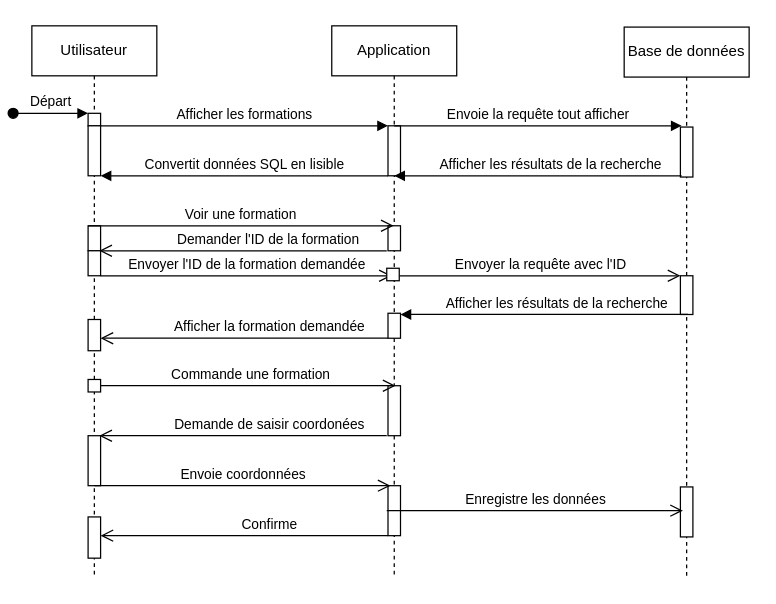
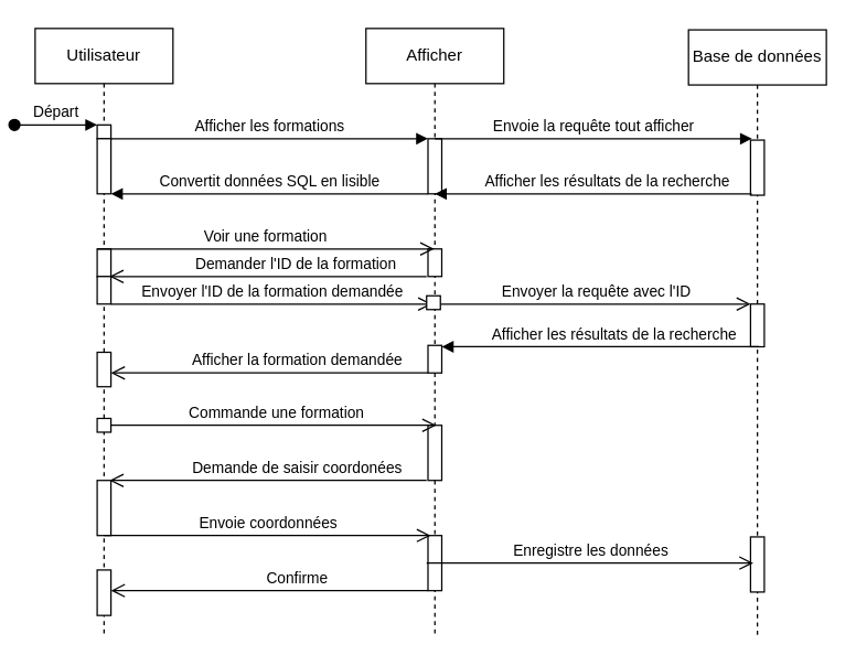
  <mxCell id="0" />
  <mxCell id="1" parent="0" />
  <mxCell id="2" value="Utilisateur" style="shape=umlLifeline;perimeter=lifelinePerimeter;whiteSpace=wrap;html=1;container=0;dropTarget=0;collapsible=0;recursiveResize=0;outlineConnect=0;portConstraint=eastwest;newEdgeStyle={&quot;edgeStyle&quot;:&quot;elbowEdgeStyle&quot;,&quot;elbow&quot;:&quot;vertical&quot;,&quot;curved&quot;:0,&quot;rounded&quot;:0};" parent="1" vertex="1"><mxGeometry x="20" y="20" width="100" height="440" as="geometry" /></mxCell>
  <mxCell id="3" value="" style="html=1;points=[];perimeter=orthogonalPerimeter;outlineConnect=0;targetShapes=umlLifeline;portConstraint=eastwest;newEdgeStyle={&quot;edgeStyle&quot;:&quot;elbowEdgeStyle&quot;,&quot;elbow&quot;:&quot;vertical&quot;,&quot;curved&quot;:0,&quot;rounded&quot;:0};" parent="2" vertex="1"><mxGeometry x="45" y="70" width="10" height="10" as="geometry" /></mxCell>
  <mxCell id="4" value="Départ" style="html=1;verticalAlign=bottom;startArrow=oval;endArrow=block;startSize=8;edgeStyle=elbowEdgeStyle;elbow=vertical;curved=0;rounded=0;" parent="2" target="3" edge="1"><mxGeometry relative="1" as="geometry"><mxPoint x="-15" y="70" as="sourcePoint" /></mxGeometry></mxCell>
  <mxCell id="5" value="" style="html=1;points=[];perimeter=orthogonalPerimeter;outlineConnect=0;targetShapes=umlLifeline;portConstraint=eastwest;newEdgeStyle={&quot;edgeStyle&quot;:&quot;elbowEdgeStyle&quot;,&quot;elbow&quot;:&quot;vertical&quot;,&quot;curved&quot;:0,&quot;rounded&quot;:0};" parent="2" vertex="1"><mxGeometry x="45" y="235" width="10" height="25" as="geometry" /></mxCell>
  <mxCell id="6" value="" style="html=1;points=[];perimeter=orthogonalPerimeter;outlineConnect=0;targetShapes=umlLifeline;portConstraint=eastwest;newEdgeStyle={&quot;edgeStyle&quot;:&quot;elbowEdgeStyle&quot;,&quot;elbow&quot;:&quot;vertical&quot;,&quot;curved&quot;:0,&quot;rounded&quot;:0};" parent="2" vertex="1"><mxGeometry x="45" y="328" width="10" height="40" as="geometry" /></mxCell>
  <mxCell id="7" value="" style="html=1;points=[];perimeter=orthogonalPerimeter;outlineConnect=0;targetShapes=umlLifeline;portConstraint=eastwest;newEdgeStyle={&quot;edgeStyle&quot;:&quot;elbowEdgeStyle&quot;,&quot;elbow&quot;:&quot;vertical&quot;,&quot;curved&quot;:0,&quot;rounded&quot;:0};" parent="2" vertex="1"><mxGeometry x="45" y="393" width="10" height="33" as="geometry" /></mxCell>
  <mxCell id="8" value="" style="html=1;points=[];perimeter=orthogonalPerimeter;outlineConnect=0;targetShapes=umlLifeline;portConstraint=eastwest;newEdgeStyle={&quot;edgeStyle&quot;:&quot;elbowEdgeStyle&quot;,&quot;elbow&quot;:&quot;vertical&quot;,&quot;curved&quot;:0,&quot;rounded&quot;:0};" parent="2" vertex="1"><mxGeometry x="45" y="80" width="10" height="40" as="geometry" /></mxCell>
  <mxCell id="9" value="" style="html=1;points=[];perimeter=orthogonalPerimeter;outlineConnect=0;targetShapes=umlLifeline;portConstraint=eastwest;newEdgeStyle={&quot;edgeStyle&quot;:&quot;elbowEdgeStyle&quot;,&quot;elbow&quot;:&quot;vertical&quot;,&quot;curved&quot;:0,&quot;rounded&quot;:0};" parent="2" vertex="1"><mxGeometry x="45" y="160" width="10" height="20" as="geometry" /></mxCell>
- <mxCell id="10" value="Application" style="shape=umlLifeline;perimeter=lifelinePerimeter;whiteSpace=wrap;html=1;container=0;dropTarget=0;collapsible=0;recursiveResize=0;outlineConnect=0;portConstraint=eastwest;newEdgeStyle={&quot;edgeStyle&quot;:&quot;elbowEdgeStyle&quot;,&quot;elbow&quot;:&quot;vertical&quot;,&quot;curved&quot;:0,&quot;rounded&quot;:0};" parent="1" vertex="1"><mxGeometry x="260" y="20" width="100" height="440" as="geometry" /></mxCell>
+ <mxCell id="10" value="Afficher" style="shape=umlLifeline;perimeter=lifelinePerimeter;whiteSpace=wrap;html=1;container=0;dropTarget=0;collapsible=0;recursiveResize=0;outlineConnect=0;portConstraint=eastwest;newEdgeStyle={&quot;edgeStyle&quot;:&quot;elbowEdgeStyle&quot;,&quot;elbow&quot;:&quot;vertical&quot;,&quot;curved&quot;:0,&quot;rounded&quot;:0};" parent="1" vertex="1"><mxGeometry x="260" y="20" width="100" height="440" as="geometry" /></mxCell>
  <mxCell id="11" value="" style="html=1;points=[];perimeter=orthogonalPerimeter;outlineConnect=0;targetShapes=umlLifeline;portConstraint=eastwest;newEdgeStyle={&quot;edgeStyle&quot;:&quot;elbowEdgeStyle&quot;,&quot;elbow&quot;:&quot;vertical&quot;,&quot;curved&quot;:0,&quot;rounded&quot;:0};" parent="10" vertex="1"><mxGeometry x="45" y="80" width="10" height="40" as="geometry" /></mxCell>
  <mxCell id="12" value="" style="html=1;points=[];perimeter=orthogonalPerimeter;outlineConnect=0;targetShapes=umlLifeline;portConstraint=eastwest;newEdgeStyle={&quot;edgeStyle&quot;:&quot;elbowEdgeStyle&quot;,&quot;elbow&quot;:&quot;vertical&quot;,&quot;curved&quot;:0,&quot;rounded&quot;:0};" parent="10" vertex="1"><mxGeometry x="45" y="160" width="10" height="20" as="geometry" /></mxCell>
  <mxCell id="13" value="" style="html=1;points=[];perimeter=orthogonalPerimeter;outlineConnect=0;targetShapes=umlLifeline;portConstraint=eastwest;newEdgeStyle={&quot;edgeStyle&quot;:&quot;elbowEdgeStyle&quot;,&quot;elbow&quot;:&quot;vertical&quot;,&quot;curved&quot;:0,&quot;rounded&quot;:0};" parent="10" vertex="1"><mxGeometry x="45" y="288" width="10" height="40" as="geometry" /></mxCell>
  <mxCell id="14" value="" style="html=1;points=[];perimeter=orthogonalPerimeter;outlineConnect=0;targetShapes=umlLifeline;portConstraint=eastwest;newEdgeStyle={&quot;edgeStyle&quot;:&quot;elbowEdgeStyle&quot;,&quot;elbow&quot;:&quot;vertical&quot;,&quot;curved&quot;:0,&quot;rounded&quot;:0};" parent="10" vertex="1"><mxGeometry x="45" y="368" width="10" height="40" as="geometry" /></mxCell>
  <mxCell id="15" value="" style="html=1;points=[];perimeter=orthogonalPerimeter;outlineConnect=0;targetShapes=umlLifeline;portConstraint=eastwest;newEdgeStyle={&quot;edgeStyle&quot;:&quot;elbowEdgeStyle&quot;,&quot;elbow&quot;:&quot;vertical&quot;,&quot;curved&quot;:0,&quot;rounded&quot;:0};" vertex="1" parent="10"><mxGeometry x="45" y="230" width="10" height="20" as="geometry" /></mxCell>
  <mxCell id="16" value="Afficher les formations" style="html=1;verticalAlign=bottom;endArrow=block;edgeStyle=elbowEdgeStyle;elbow=vertical;curved=0;rounded=0;" parent="1" source="3" target="11" edge="1"><mxGeometry relative="1" as="geometry"><mxPoint x="145" y="110" as="sourcePoint" /><Array as="points"><mxPoint x="130" y="100" /></Array></mxGeometry></mxCell>
  <mxCell id="17" value="Afficher la formation demandée" style="html=1;verticalAlign=bottom;endArrow=open;endSize=8;edgeStyle=elbowEdgeStyle;elbow=vertical;curved=0;rounded=0;" parent="1" edge="1"><mxGeometry x="-0.174" relative="1" as="geometry"><mxPoint x="75" y="270" as="targetPoint" /><Array as="points"><mxPoint x="140" y="270" /></Array><mxPoint x="305" y="270" as="sourcePoint" /><mxPoint as="offset" /></mxGeometry></mxCell>
  <mxCell id="18" value="Convertit données SQL en lisible" style="html=1;verticalAlign=bottom;endArrow=block;edgeStyle=elbowEdgeStyle;elbow=vertical;curved=0;rounded=0;" parent="1" source="11" edge="1"><mxGeometry relative="1" as="geometry"><mxPoint x="125" y="140" as="sourcePoint" /><Array as="points"><mxPoint x="140" y="140" /></Array><mxPoint x="75" y="140" as="targetPoint" /></mxGeometry></mxCell>
  <mxCell id="19" value="Voir une formation" style="html=1;verticalAlign=bottom;endArrow=open;endSize=8;edgeStyle=elbowEdgeStyle;elbow=vertical;curved=0;rounded=0;" parent="1" target="10" edge="1"><mxGeometry relative="1" as="geometry"><mxPoint x="215" y="180" as="targetPoint" /><Array as="points"><mxPoint x="150" y="180" /><mxPoint x="130" y="190" /></Array><mxPoint x="65" y="180" as="sourcePoint" /></mxGeometry></mxCell>
  <mxCell id="20" value="Commande une formation" style="html=1;verticalAlign=bottom;endArrow=open;endSize=8;edgeStyle=elbowEdgeStyle;elbow=vertical;curved=0;rounded=0;" parent="1" edge="1" source="37"><mxGeometry x="0.02" relative="1" as="geometry"><mxPoint x="311" y="308" as="targetPoint" /><Array as="points"><mxPoint x="151" y="308" /><mxPoint x="131" y="318" /></Array><mxPoint x="66" y="308" as="sourcePoint" /><mxPoint as="offset" /></mxGeometry></mxCell>
  <mxCell id="21" value="Demande de saisir coordonées" style="html=1;verticalAlign=bottom;endArrow=open;endSize=8;edgeStyle=elbowEdgeStyle;elbow=vertical;curved=0;rounded=0;" parent="1" edge="1"><mxGeometry x="-0.183" relative="1" as="geometry"><mxPoint x="74" y="348" as="targetPoint" /><Array as="points"><mxPoint x="139" y="348" /></Array><mxPoint x="304" y="348" as="sourcePoint" /><mxPoint as="offset" /></mxGeometry></mxCell>
  <mxCell id="22" value="Envoie coordonnées" style="html=1;verticalAlign=bottom;endArrow=open;endSize=8;edgeStyle=elbowEdgeStyle;elbow=vertical;curved=0;rounded=0;" parent="1" edge="1"><mxGeometry relative="1" as="geometry"><mxPoint x="307" y="388" as="targetPoint" /><Array as="points"><mxPoint x="147" y="388" /><mxPoint x="127" y="398" /></Array><mxPoint x="70" y="388" as="sourcePoint" /></mxGeometry></mxCell>
  <mxCell id="23" value="Confirme" style="html=1;verticalAlign=bottom;endArrow=open;endSize=8;edgeStyle=elbowEdgeStyle;elbow=vertical;curved=0;rounded=0;" parent="1" edge="1"><mxGeometry x="-0.174" relative="1" as="geometry"><mxPoint x="75" y="428" as="targetPoint" /><Array as="points"><mxPoint x="140" y="428" /></Array><mxPoint x="305" y="428" as="sourcePoint" /><mxPoint as="offset" /></mxGeometry></mxCell>
  <mxCell id="24" value="Base de données" style="shape=umlLifeline;perimeter=lifelinePerimeter;whiteSpace=wrap;html=1;container=0;dropTarget=0;collapsible=0;recursiveResize=0;outlineConnect=0;portConstraint=eastwest;newEdgeStyle={&quot;edgeStyle&quot;:&quot;elbowEdgeStyle&quot;,&quot;elbow&quot;:&quot;vertical&quot;,&quot;curved&quot;:0,&quot;rounded&quot;:0};" vertex="1" parent="1"><mxGeometry x="494" y="21" width="100" height="440" as="geometry" /></mxCell>
  <mxCell id="25" value="" style="html=1;points=[];perimeter=orthogonalPerimeter;outlineConnect=0;targetShapes=umlLifeline;portConstraint=eastwest;newEdgeStyle={&quot;edgeStyle&quot;:&quot;elbowEdgeStyle&quot;,&quot;elbow&quot;:&quot;vertical&quot;,&quot;curved&quot;:0,&quot;rounded&quot;:0};" vertex="1" parent="24"><mxGeometry x="45" y="80" width="10" height="40" as="geometry" /></mxCell>
  <mxCell id="26" value="" style="html=1;points=[];perimeter=orthogonalPerimeter;outlineConnect=0;targetShapes=umlLifeline;portConstraint=eastwest;newEdgeStyle={&quot;edgeStyle&quot;:&quot;elbowEdgeStyle&quot;,&quot;elbow&quot;:&quot;vertical&quot;,&quot;curved&quot;:0,&quot;rounded&quot;:0};" vertex="1" parent="24"><mxGeometry x="45" y="199" width="10" height="31" as="geometry" /></mxCell>
  <mxCell id="27" value="" style="html=1;points=[];perimeter=orthogonalPerimeter;outlineConnect=0;targetShapes=umlLifeline;portConstraint=eastwest;newEdgeStyle={&quot;edgeStyle&quot;:&quot;elbowEdgeStyle&quot;,&quot;elbow&quot;:&quot;vertical&quot;,&quot;curved&quot;:0,&quot;rounded&quot;:0};" vertex="1" parent="24"><mxGeometry x="45" y="368" width="10" height="40" as="geometry" /></mxCell>
  <mxCell id="28" value="Envoie la requête tout afficher " style="html=1;verticalAlign=bottom;endArrow=block;edgeStyle=elbowEdgeStyle;elbow=vertical;curved=0;rounded=0;" edge="1" parent="1"><mxGeometry relative="1" as="geometry"><mxPoint x="310" y="100" as="sourcePoint" /><Array as="points"><mxPoint x="365" y="100" /></Array><mxPoint x="540" y="100" as="targetPoint" /></mxGeometry></mxCell>
  <mxCell id="29" value="Afficher les résultats de la recherche" style="html=1;verticalAlign=bottom;endArrow=block;edgeStyle=elbowEdgeStyle;elbow=vertical;curved=0;rounded=0;" edge="1" parent="1"><mxGeometry x="-0.087" relative="1" as="geometry"><mxPoint x="540" y="140" as="sourcePoint" /><Array as="points"><mxPoint x="375" y="140" /></Array><mxPoint x="310" y="140" as="targetPoint" /><mxPoint as="offset" /></mxGeometry></mxCell>
  <mxCell id="30" value="Demander l'ID de la formation" style="html=1;verticalAlign=bottom;endArrow=open;endSize=8;edgeStyle=elbowEdgeStyle;elbow=vertical;curved=0;rounded=0;" edge="1" parent="1"><mxGeometry x="-0.174" relative="1" as="geometry"><mxPoint x="74" y="200" as="targetPoint" /><Array as="points"><mxPoint x="139" y="200" /></Array><mxPoint x="304" y="200" as="sourcePoint" /><mxPoint as="offset" /></mxGeometry></mxCell>
  <mxCell id="31" value="Envoyer l'ID de la formation demandée" style="html=1;verticalAlign=bottom;endArrow=open;endSize=8;edgeStyle=elbowEdgeStyle;elbow=vertical;curved=0;rounded=0;" edge="1" parent="1" source="34"><mxGeometry relative="1" as="geometry"><mxPoint x="308" y="220" as="targetPoint" /><Array as="points"><mxPoint x="148" y="220" /><mxPoint x="128" y="230" /></Array><mxPoint x="63" y="220" as="sourcePoint" /></mxGeometry></mxCell>
  <mxCell id="32" value="Envoyer la requête avec l'ID" style="html=1;verticalAlign=bottom;endArrow=open;endSize=8;edgeStyle=elbowEdgeStyle;elbow=vertical;curved=0;rounded=0;" edge="1" parent="1" source="35"><mxGeometry relative="1" as="geometry"><mxPoint x="539" y="220" as="targetPoint" /><Array as="points"><mxPoint x="379" y="220" /><mxPoint x="359" y="230" /></Array><mxPoint x="294" y="220" as="sourcePoint" /></mxGeometry></mxCell>
  <mxCell id="33" value="Afficher les résultats de la recherche" style="html=1;verticalAlign=bottom;endArrow=block;edgeStyle=elbowEdgeStyle;elbow=vertical;curved=0;rounded=0;" edge="1" parent="1"><mxGeometry x="-0.087" relative="1" as="geometry"><mxPoint x="545" y="251" as="sourcePoint" /><Array as="points"><mxPoint x="380" y="251" /></Array><mxPoint x="315" y="251" as="targetPoint" /><mxPoint as="offset" /></mxGeometry></mxCell>
  <mxCell id="34" value="" style="html=1;points=[];perimeter=orthogonalPerimeter;outlineConnect=0;targetShapes=umlLifeline;portConstraint=eastwest;newEdgeStyle={&quot;edgeStyle&quot;:&quot;elbowEdgeStyle&quot;,&quot;elbow&quot;:&quot;vertical&quot;,&quot;curved&quot;:0,&quot;rounded&quot;:0};" vertex="1" parent="1"><mxGeometry x="65" y="200" width="10" height="20" as="geometry" /></mxCell>
  <mxCell id="35" value="" style="html=1;points=[];perimeter=orthogonalPerimeter;outlineConnect=0;targetShapes=umlLifeline;portConstraint=eastwest;newEdgeStyle={&quot;edgeStyle&quot;:&quot;elbowEdgeStyle&quot;,&quot;elbow&quot;:&quot;vertical&quot;,&quot;curved&quot;:0,&quot;rounded&quot;:0};" vertex="1" parent="1"><mxGeometry x="304" y="214" width="10" height="10" as="geometry" /></mxCell>
  <mxCell id="36" value="" style="html=1;verticalAlign=bottom;endArrow=open;endSize=8;edgeStyle=elbowEdgeStyle;elbow=vertical;curved=0;rounded=0;" edge="1" parent="1" target="37"><mxGeometry x="0.02" relative="1" as="geometry"><mxPoint x="311" y="308" as="targetPoint" /><Array as="points" /><mxPoint x="66" y="308" as="sourcePoint" /><mxPoint as="offset" /></mxGeometry></mxCell>
  <mxCell id="37" value="" style="html=1;points=[];perimeter=orthogonalPerimeter;outlineConnect=0;targetShapes=umlLifeline;portConstraint=eastwest;newEdgeStyle={&quot;edgeStyle&quot;:&quot;elbowEdgeStyle&quot;,&quot;elbow&quot;:&quot;vertical&quot;,&quot;curved&quot;:0,&quot;rounded&quot;:0};" vertex="1" parent="1"><mxGeometry x="65" y="303" width="10" height="10" as="geometry" /></mxCell>
  <mxCell id="38" value="Enregistre les données" style="html=1;verticalAlign=bottom;endArrow=open;endSize=8;edgeStyle=elbowEdgeStyle;elbow=vertical;curved=0;rounded=0;" edge="1" parent="1"><mxGeometry relative="1" as="geometry"><mxPoint x="541" y="408" as="targetPoint" /><Array as="points"><mxPoint x="381" y="408" /><mxPoint x="361" y="418" /></Array><mxPoint x="304" y="408" as="sourcePoint" /></mxGeometry></mxCell>
